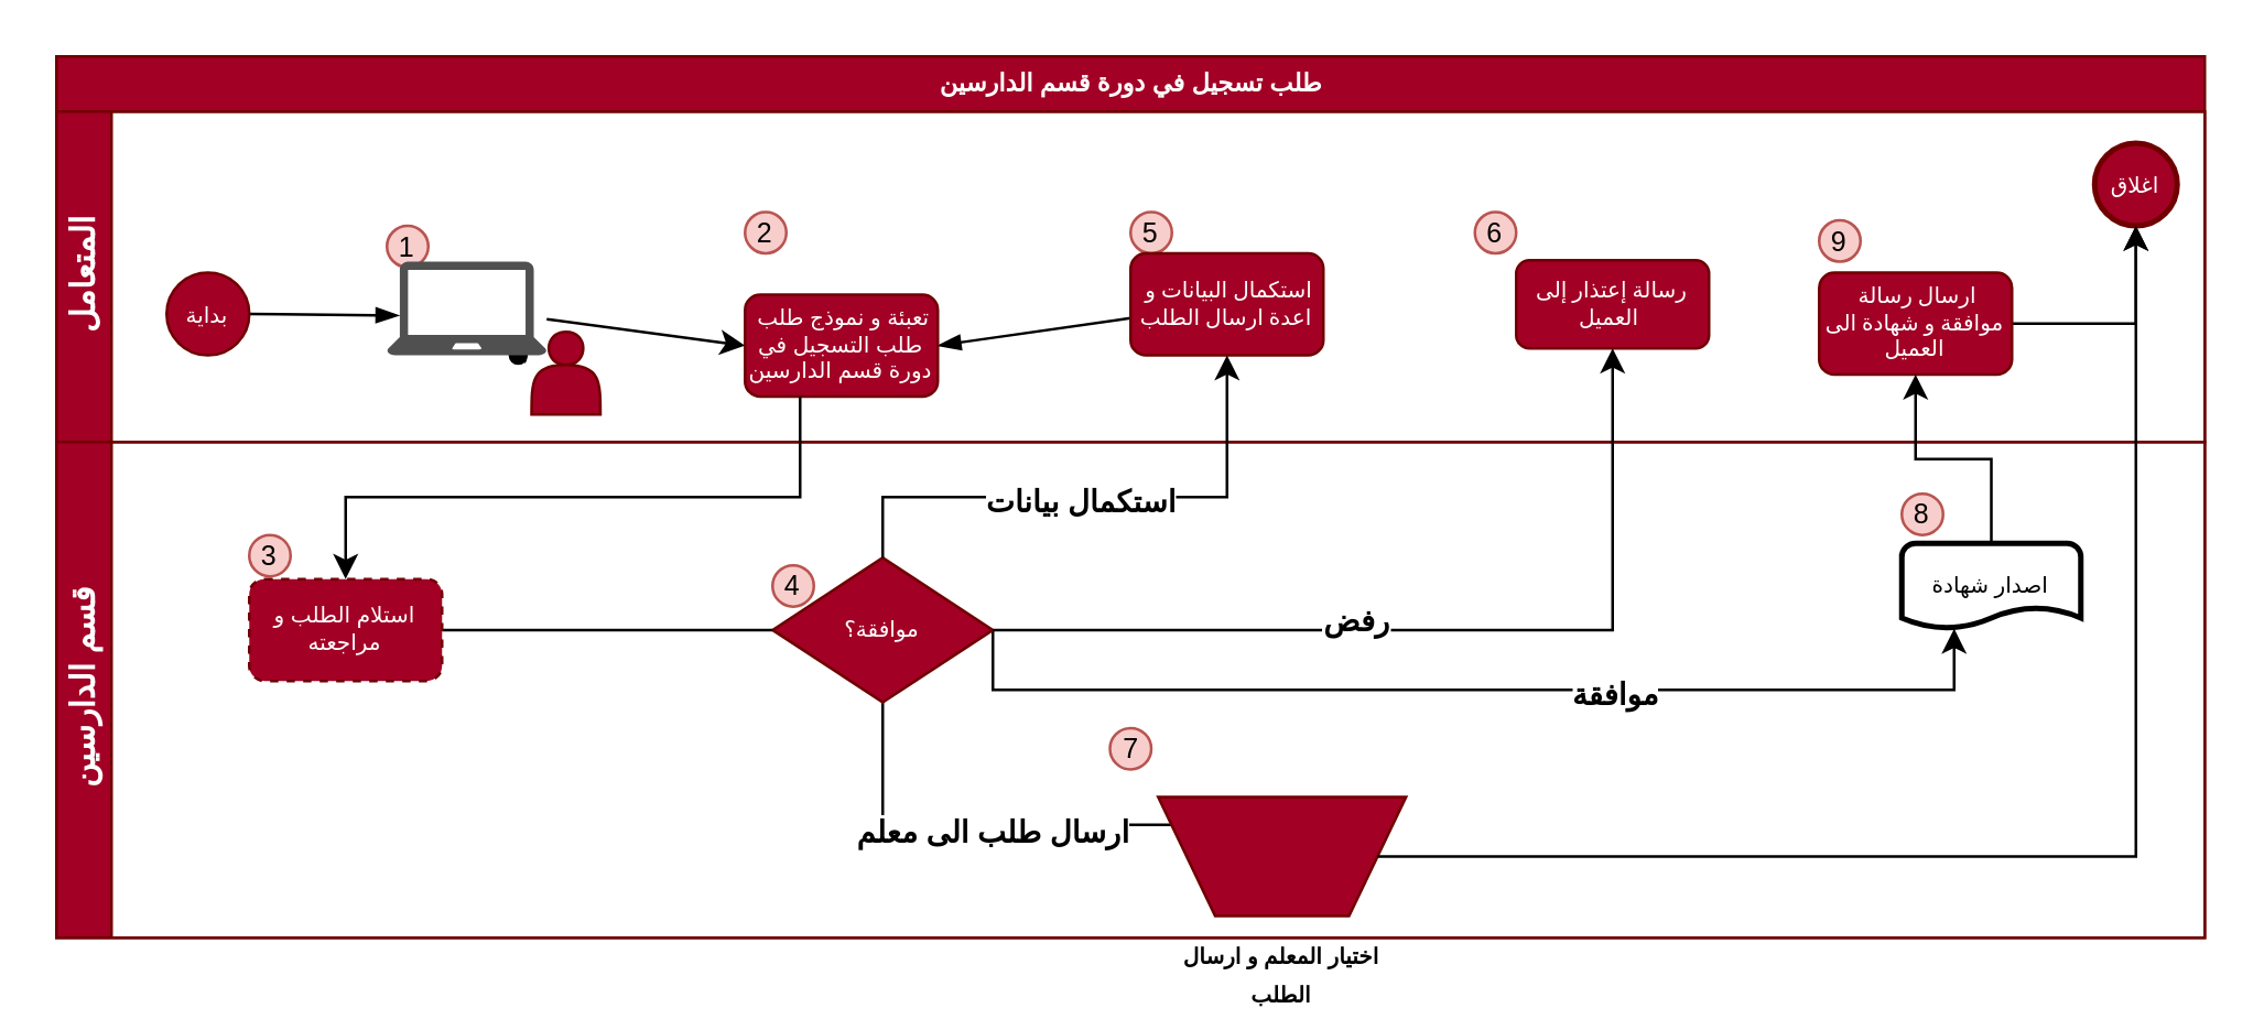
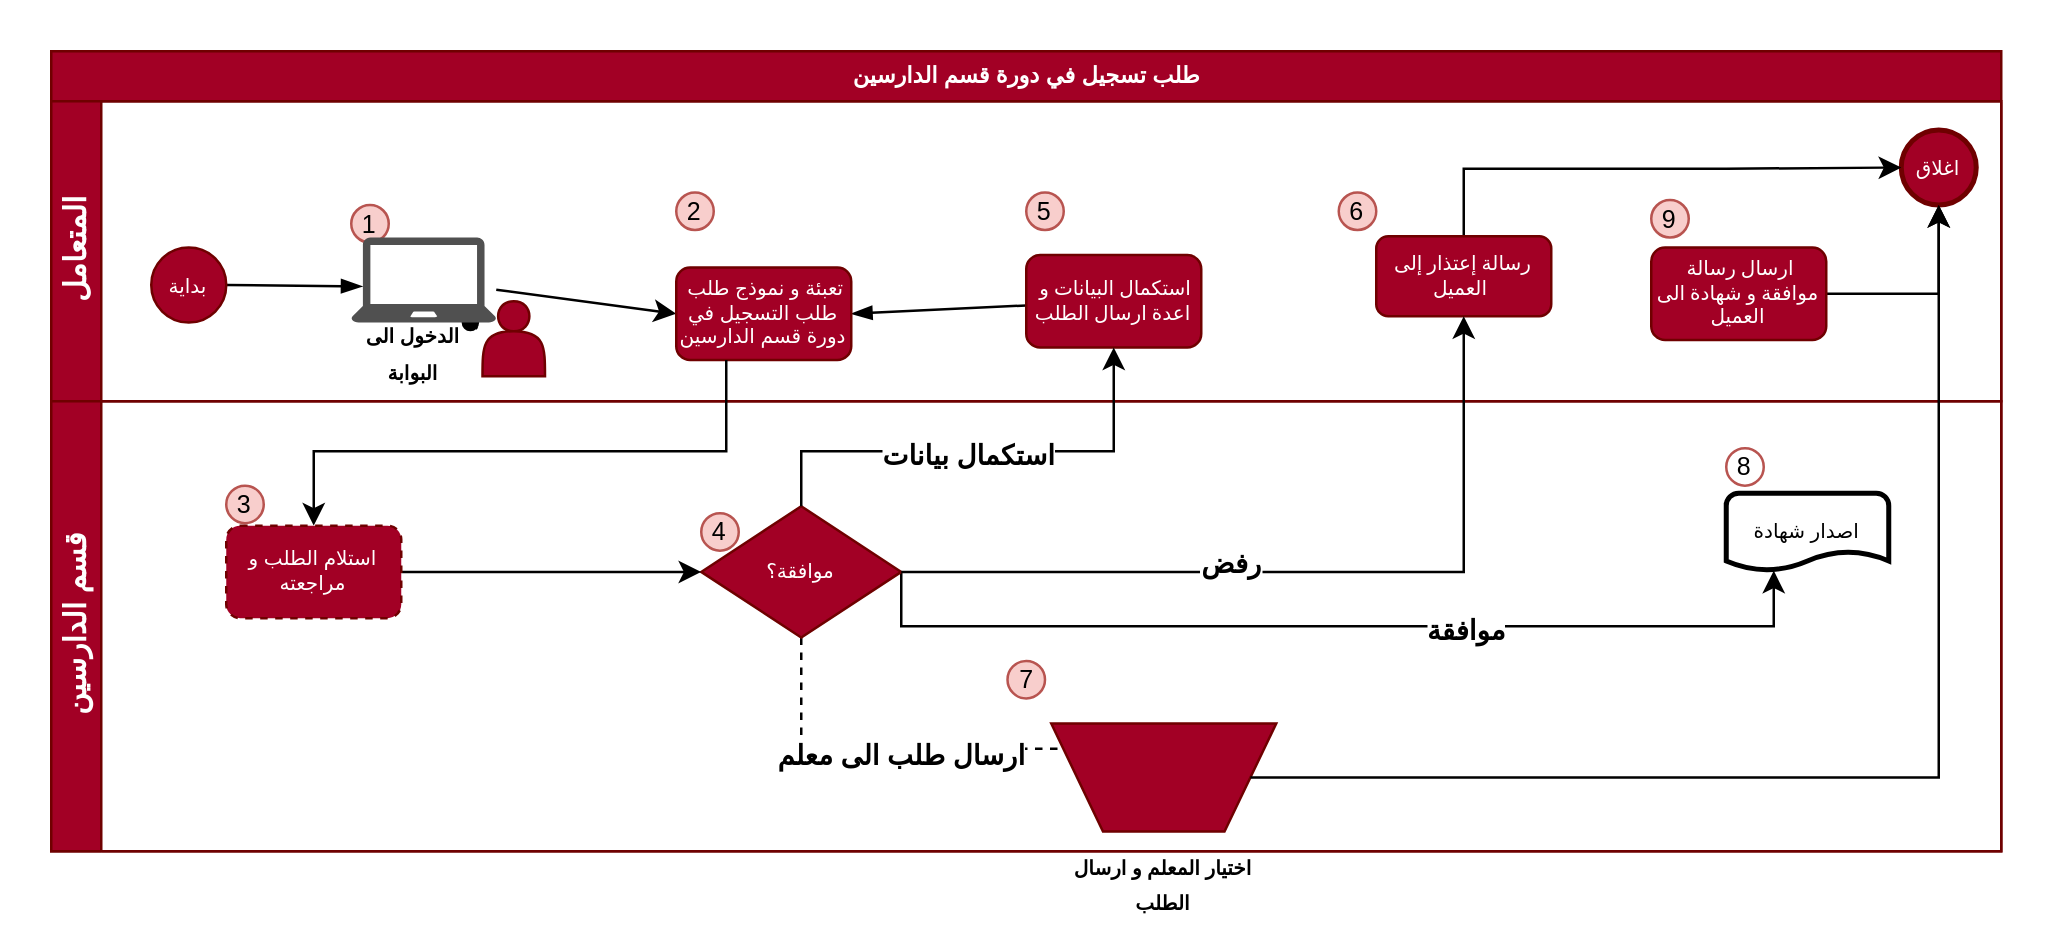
  <mxCell id="0" />
  <mxCell id="1" parent="0" />
  <mxCell id="2" value="&lt;span lang=&quot;AR-SA&quot; dir=&quot;RTL&quot; style=&quot;line-height: 107% ; font-family: &amp;#34;dubai&amp;#34; , sans-serif&quot;&gt;&lt;font style=&quot;font-size: 9px&quot;&gt;طلب&amp;nbsp;تسجيل في دورة قسم الدارسين&lt;/font&gt;&lt;/span&gt;" style="swimlane;html=1;childLayout=stackLayout;horizontal=1;startSize=20;horizontalStack=0;rounded=0;shadow=0;labelBackgroundColor=none;strokeWidth=1;fontFamily=Verdana;fontSize=8;align=center;fillColor=#a20025;strokeColor=#6F0000;fontColor=#ffffff;" parent="1" vertex="1"><mxGeometry x="20" y="20" width="780" height="320" as="geometry"><mxRectangle x="170" y="80" width="280" height="20" as="alternateBounds" /></mxGeometry></mxCell>
  <mxCell id="3" value="المتعامل" style="swimlane;html=1;startSize=20;horizontal=0;fillColor=#a20025;strokeColor=#6F0000;fontColor=#ffffff;" parent="2" vertex="1"><mxGeometry y="20" width="780" height="120" as="geometry" /></mxCell>
  <mxCell id="4" style="edgeStyle=none;rounded=0;jumpStyle=none;orthogonalLoop=1;jettySize=auto;html=1;entryX=1;entryY=0.5;entryDx=0;entryDy=0;endArrow=blockThin;endFill=1;" parent="3" source="10" target="14" edge="1"><mxGeometry relative="1" as="geometry" /></mxCell>
  <mxCell id="5" style="edgeStyle=none;rounded=0;jumpStyle=none;orthogonalLoop=1;jettySize=auto;html=1;entryX=0;entryY=0.5;entryDx=0;entryDy=0;endArrow=classic;endFill=1;" parent="3" source="13" target="14" edge="1"><mxGeometry relative="1" as="geometry" /></mxCell>
  <mxCell id="6" style="edgeStyle=none;rounded=0;jumpStyle=none;orthogonalLoop=1;jettySize=auto;html=1;entryX=0.076;entryY=0.575;entryDx=0;entryDy=0;entryPerimeter=0;endArrow=blockThin;endFill=1;" parent="3" source="11" target="13" edge="1"><mxGeometry relative="1" as="geometry" /></mxCell>
  <mxCell id="7" style="rounded=0;orthogonalLoop=1;jettySize=auto;html=1;jumpStyle=none;endArrow=oval;endFill=1;" parent="3" target="13" edge="1"><mxGeometry relative="1" as="geometry"><mxPoint x="170.397" y="91" as="sourcePoint" /></mxGeometry></mxCell>
  <mxCell id="8" value="اغلاق" style="ellipse;whiteSpace=wrap;html=1;rounded=0;shadow=0;labelBackgroundColor=none;strokeWidth=2;fontFamily=Verdana;fontSize=8;align=center;fillColor=#a20025;strokeColor=#6F0000;fontColor=#ffffff;" parent="3" vertex="1"><mxGeometry x="740" y="11.5" width="30" height="30" as="geometry" /></mxCell>
  <mxCell id="9" value="&lt;font style=&quot;font-size: 10px&quot;&gt;5&lt;/font&gt;" style="ellipse;whiteSpace=wrap;html=1;aspect=fixed;fillColor=#f8cecc;strokeColor=#b85450;" parent="3" vertex="1"><mxGeometry x="390" y="36.5" width="15" height="15" as="geometry" /></mxCell>
- <mxCell id="10" value="&amp;nbsp;استكمال البيانات و اعدة ارسال الطلب" style="rounded=1;whiteSpace=wrap;html=1;shadow=0;labelBackgroundColor=none;strokeWidth=1;fontFamily=Verdana;fontSize=8;align=center;fillColor=#a20025;strokeColor=#6F0000;fontColor=#ffffff;" parent="3" vertex="1"><mxGeometry x="390" y="51.5" width="70" height="37" as="geometry" /></mxCell>
+ <mxCell id="10" value="&amp;nbsp;استكمال البيانات و اعدة ارسال الطلب" style="rounded=1;whiteSpace=wrap;html=1;shadow=0;labelBackgroundColor=none;strokeWidth=1;fontFamily=Verdana;fontSize=8;align=center;fillColor=#a20025;strokeColor=#6F0000;fontColor=#ffffff;" parent="3" vertex="1"><mxGeometry x="390" y="61.5" width="70" height="37" as="geometry" /></mxCell>
  <mxCell id="11" value="بداية" style="ellipse;whiteSpace=wrap;html=1;rounded=0;shadow=0;labelBackgroundColor=none;strokeWidth=1;fontFamily=Verdana;fontSize=8;align=center;fillColor=#a20025;strokeColor=#6F0000;fontColor=#ffffff;" parent="3" vertex="1"><mxGeometry x="40" y="58.5" width="30" height="30" as="geometry" /></mxCell>
  <mxCell id="12" value="&lt;font style=&quot;font-size: 10px&quot;&gt;1&lt;/font&gt;" style="ellipse;whiteSpace=wrap;html=1;aspect=fixed;fillColor=#f8cecc;strokeColor=#b85450;" parent="3" vertex="1"><mxGeometry x="120" y="41.5" width="15" height="15" as="geometry" /></mxCell>
  <mxCell id="13" value="" style="pointerEvents=1;shadow=0;dashed=0;html=1;strokeColor=none;fillColor=#505050;labelPosition=center;verticalLabelPosition=bottom;verticalAlign=top;outlineConnect=0;align=center;shape=mxgraph.office.devices.laptop;" parent="3" vertex="1"><mxGeometry x="120" y="54.5" width="58" height="34" as="geometry" /></mxCell>
  <mxCell id="14" value="&lt;font face=&quot;dubai, sans-serif&quot;&gt;تعبئة و نموذج طلب&amp;nbsp; طلب التسجيل في دورة قسم الدارسين&lt;/font&gt;" style="rounded=1;whiteSpace=wrap;html=1;shadow=0;labelBackgroundColor=none;strokeWidth=1;fontFamily=Verdana;fontSize=8;align=center;fillColor=#a20025;strokeColor=#6F0000;fontColor=#ffffff;" parent="3" vertex="1"><mxGeometry x="250" y="66.5" width="70" height="37" as="geometry" /></mxCell>
  <mxCell id="15" value="&lt;font style=&quot;font-size: 10px&quot;&gt;2&lt;/font&gt;" style="ellipse;whiteSpace=wrap;html=1;aspect=fixed;fillColor=#f8cecc;strokeColor=#b85450;" parent="3" vertex="1"><mxGeometry x="250" y="36.5" width="15" height="15" as="geometry" /></mxCell>
  <mxCell id="16" value="" style="shape=actor;whiteSpace=wrap;html=1;fillColor=#a20025;strokeColor=#6F0000;fontColor=#ffffff;" parent="3" vertex="1"><mxGeometry x="172.5" y="80" width="25" height="30" as="geometry" /></mxCell>
+ <mxCell id="17" value="&lt;font style=&quot;font-size: 8px&quot;&gt;&lt;b&gt;الدخول الى البوابة&lt;/b&gt;&lt;/font&gt;" style="text;html=1;strokeColor=none;fillColor=none;align=center;verticalAlign=middle;whiteSpace=wrap;rounded=0;" parent="3" vertex="1"><mxGeometry x="120" y="90" width="50" height="20" as="geometry" /></mxCell>
  <mxCell id="18" value="&lt;font style=&quot;font-size: 10px&quot;&gt;6&lt;/font&gt;" style="ellipse;whiteSpace=wrap;html=1;aspect=fixed;fillColor=#f8cecc;strokeColor=#b85450;" parent="3" vertex="1"><mxGeometry x="515" y="36.5" width="15" height="15" as="geometry" /></mxCell>
+ <mxCell id="19" style="edgeStyle=orthogonalEdgeStyle;rounded=0;orthogonalLoop=1;jettySize=auto;html=1;entryX=0;entryY=0.5;entryDx=0;entryDy=0;" parent="3" source="20" target="8" edge="1"><mxGeometry relative="1" as="geometry"><Array as="points"><mxPoint x="565" y="27" /><mxPoint x="670" y="27" /></Array></mxGeometry></mxCell>
  <mxCell id="20" value="رسالة إعتذار إلى العميل&amp;nbsp;" style="whiteSpace=wrap;html=1;rounded=1;shadow=0;fontFamily=Verdana;fontSize=8;fontColor=#ffffff;strokeColor=#6F0000;strokeWidth=1;fillColor=#a20025;" parent="3" vertex="1"><mxGeometry x="530" y="54" width="70" height="32" as="geometry" /></mxCell>
  <mxCell id="21" style="edgeStyle=orthogonalEdgeStyle;rounded=0;orthogonalLoop=1;jettySize=auto;html=1;" parent="3" source="22" target="8" edge="1"><mxGeometry relative="1" as="geometry" /></mxCell>
  <mxCell id="22" value="&amp;nbsp;ارسال رسالة موافقة و شهادة الى العميل" style="rounded=1;whiteSpace=wrap;html=1;shadow=0;labelBackgroundColor=none;strokeWidth=1;fontFamily=Verdana;fontSize=8;align=center;fillColor=#a20025;strokeColor=#6F0000;fontColor=#ffffff;" parent="3" vertex="1"><mxGeometry x="640" y="58.5" width="70" height="37" as="geometry" /></mxCell>
  <mxCell id="23" value="&lt;font style=&quot;font-size: 10px&quot;&gt;9&lt;/font&gt;" style="ellipse;whiteSpace=wrap;html=1;aspect=fixed;fillColor=#f8cecc;strokeColor=#b85450;" parent="3" vertex="1"><mxGeometry x="640" y="39.5" width="15" height="15" as="geometry" /></mxCell>
  <mxCell id="24" value="قسم الدارسين" style="swimlane;html=1;startSize=20;horizontal=0;strokeColor=#6F0000;fontColor=#ffffff;fillColor=#A20025;" parent="2" vertex="1"><mxGeometry y="140" width="780" height="180" as="geometry"><mxRectangle y="140" width="760" height="20" as="alternateBounds" /></mxGeometry></mxCell>
  <mxCell id="25" value="&lt;font style=&quot;font-size: 10px&quot;&gt;3&lt;/font&gt;" style="ellipse;whiteSpace=wrap;html=1;aspect=fixed;fillColor=#f8cecc;strokeColor=#b85450;" parent="24" vertex="1"><mxGeometry x="70" y="33.75" width="15" height="15" as="geometry" /></mxCell>
- <mxCell id="26" style="edgeStyle=orthogonalEdgeStyle;rounded=0;orthogonalLoop=1;jettySize=auto;html=1;entryX=0;entryY=1;entryDx=0;entryDy=0;exitX=0.5;exitY=1;exitDx=0;exitDy=0;exitPerimeter=0;" parent="24" source="30" target="34" edge="1"><mxGeometry relative="1" as="geometry"><Array as="points"><mxPoint x="300" y="139" /></Array></mxGeometry></mxCell>
+ <mxCell id="26" style="edgeStyle=orthogonalEdgeStyle;rounded=0;orthogonalLoop=1;jettySize=auto;html=1;entryX=0;entryY=1;entryDx=0;entryDy=0;exitX=0.5;exitY=1;exitDx=0;exitDy=0;exitPerimeter=0;dashed=1;" parent="24" source="30" target="34" edge="1"><mxGeometry relative="1" as="geometry"><Array as="points"><mxPoint x="300" y="139" /></Array></mxGeometry></mxCell>
  <mxCell id="27" value="&lt;b&gt;ارسال طلب الى معلم&lt;/b&gt;" style="edgeLabel;html=1;align=center;verticalAlign=middle;resizable=0;points=[];" parent="26" vertex="1" connectable="0"><mxGeometry x="-0.101" y="-2" relative="1" as="geometry"><mxPoint as="offset" /></mxGeometry></mxCell>
  <mxCell id="28" style="edgeStyle=orthogonalEdgeStyle;rounded=0;orthogonalLoop=1;jettySize=auto;html=1;exitX=1;exitY=0.5;exitDx=0;exitDy=0;exitPerimeter=0;" parent="24" source="30" target="35" edge="1"><mxGeometry relative="1" as="geometry"><Array as="points"><mxPoint x="340" y="90" /><mxPoint x="689" y="90" /></Array></mxGeometry></mxCell>
  <mxCell id="29" value="&lt;b&gt;موافقة&lt;/b&gt;" style="edgeLabel;html=1;align=center;verticalAlign=middle;resizable=0;points=[];" parent="28" vertex="1" connectable="0"><mxGeometry x="0.259" y="-1" relative="1" as="geometry"><mxPoint as="offset" /></mxGeometry></mxCell>
  <mxCell id="30" value="موافقة؟" style="strokeWidth=1;html=1;shape=mxgraph.flowchart.decision;whiteSpace=wrap;rounded=1;shadow=0;labelBackgroundColor=none;fontFamily=Verdana;fontSize=8;align=center;fillColor=#a20025;strokeColor=#6F0000;fontColor=#ffffff;" parent="24" vertex="1"><mxGeometry x="260" y="42" width="80" height="52.5" as="geometry" /></mxCell>
- <mxCell id="31" style="edgeStyle=orthogonalEdgeStyle;rounded=0;orthogonalLoop=1;jettySize=auto;html=1;endArrow=none;" parent="24" source="32" target="30" edge="1"><mxGeometry relative="1" as="geometry" /></mxCell>
+ <mxCell id="31" style="edgeStyle=orthogonalEdgeStyle;rounded=0;orthogonalLoop=1;jettySize=auto;html=1;" parent="24" source="32" target="30" edge="1"><mxGeometry relative="1" as="geometry" /></mxCell>
  <mxCell id="32" value="&lt;font face=&quot;dubai, sans-serif&quot;&gt;استلام الطلب و مراجعته&lt;/font&gt;" style="rounded=1;whiteSpace=wrap;html=1;shadow=0;labelBackgroundColor=none;strokeWidth=1;fontFamily=Verdana;fontSize=8;align=center;fillColor=#a20025;strokeColor=#6F0000;fontColor=#ffffff;dashed=1;" parent="24" vertex="1"><mxGeometry x="70" y="49.75" width="70" height="37" as="geometry" /></mxCell>
  <mxCell id="33" value="&lt;font style=&quot;font-size: 10px&quot;&gt;4&lt;/font&gt;" style="ellipse;whiteSpace=wrap;html=1;aspect=fixed;fillColor=#f8cecc;strokeColor=#b85450;" parent="24" vertex="1"><mxGeometry x="260" y="44.75" width="15" height="15" as="geometry" /></mxCell>
  <mxCell id="34" value="&lt;b&gt;&lt;font color=&quot;#000000&quot; style=&quot;font-size: 8px&quot;&gt;اختيار المعلم و ارسال الطلب&lt;/font&gt;&lt;/b&gt;" style="verticalLabelPosition=bottom;verticalAlign=top;html=1;shape=trapezoid;perimeter=trapezoidPerimeter;whiteSpace=wrap;size=0.23;arcSize=10;flipV=1;fillColor=#a20025;strokeColor=#6F0000;fontColor=#ffffff;" parent="24" vertex="1"><mxGeometry x="400" y="128.87" width="90" height="43.25" as="geometry" /></mxCell>
  <mxCell id="35" value="اصدار شهادة" style="strokeWidth=2;html=1;shape=mxgraph.flowchart.document2;whiteSpace=wrap;size=0.25;fontSize=8;" parent="24" vertex="1"><mxGeometry x="670" y="36.75" width="65" height="31" as="geometry" /></mxCell>
  <mxCell id="36" value="&lt;font style=&quot;font-size: 10px&quot;&gt;7&lt;/font&gt;" style="ellipse;whiteSpace=wrap;html=1;aspect=fixed;fillColor=#f8cecc;strokeColor=#b85450;" parent="24" vertex="1"><mxGeometry x="382.5" y="103.87" width="15" height="15" as="geometry" /></mxCell>
- <mxCell id="37" value="&lt;font style=&quot;font-size: 10px&quot;&gt;8&lt;/font&gt;" style="ellipse;whiteSpace=wrap;html=1;aspect=fixed;fillColor=#f8cecc;strokeColor=#b85450;" parent="24" vertex="1"><mxGeometry x="670" y="18.75" width="15" height="15" as="geometry" /></mxCell>
+ <mxCell id="37" value="&lt;font style=&quot;font-size: 10px&quot;&gt;8&lt;/font&gt;" style="ellipse;whiteSpace=wrap;html=1;aspect=fixed;fillColor=#ffffff;strokeColor=#b85450;" parent="24" vertex="1"><mxGeometry x="670" y="18.75" width="15" height="15" as="geometry" /></mxCell>
  <mxCell id="38" style="edgeStyle=orthogonalEdgeStyle;rounded=0;orthogonalLoop=1;jettySize=auto;html=1;exitX=0.5;exitY=0;exitDx=0;exitDy=0;exitPerimeter=0;" parent="2" source="30" target="10" edge="1"><mxGeometry relative="1" as="geometry"><Array as="points"><mxPoint x="300" y="160" /><mxPoint x="425" y="160" /></Array></mxGeometry></mxCell>
  <mxCell id="39" value="&lt;b&gt;استكمال بيانات&lt;/b&gt;" style="edgeLabel;html=1;align=center;verticalAlign=middle;resizable=0;points=[];" parent="38" vertex="1" connectable="0"><mxGeometry x="-0.068" y="-1" relative="1" as="geometry"><mxPoint as="offset" /></mxGeometry></mxCell>
  <mxCell id="40" style="edgeStyle=orthogonalEdgeStyle;rounded=0;orthogonalLoop=1;jettySize=auto;html=1;" parent="2" source="30" target="20" edge="1"><mxGeometry relative="1" as="geometry" /></mxCell>
  <mxCell id="41" value="&lt;b&gt;رفض&lt;/b&gt;" style="edgeLabel;html=1;align=center;verticalAlign=middle;resizable=0;points=[];" parent="40" vertex="1" connectable="0"><mxGeometry x="-0.202" y="4" relative="1" as="geometry"><mxPoint as="offset" /></mxGeometry></mxCell>
  <mxCell id="42" style="edgeStyle=orthogonalEdgeStyle;rounded=0;orthogonalLoop=1;jettySize=auto;html=1;" parent="2" source="14" target="32" edge="1"><mxGeometry relative="1" as="geometry"><Array as="points"><mxPoint x="270" y="160" /><mxPoint x="105" y="160" /></Array></mxGeometry></mxCell>
  <mxCell id="43" style="edgeStyle=orthogonalEdgeStyle;rounded=0;orthogonalLoop=1;jettySize=auto;html=1;entryX=0.5;entryY=1;entryDx=0;entryDy=0;" parent="2" source="34" target="8" edge="1"><mxGeometry relative="1" as="geometry" /></mxCell>
- <mxCell id="44" style="edgeStyle=orthogonalEdgeStyle;rounded=0;orthogonalLoop=1;jettySize=auto;html=1;" parent="2" source="35" target="22" edge="1"><mxGeometry relative="1" as="geometry" /></mxCell>
